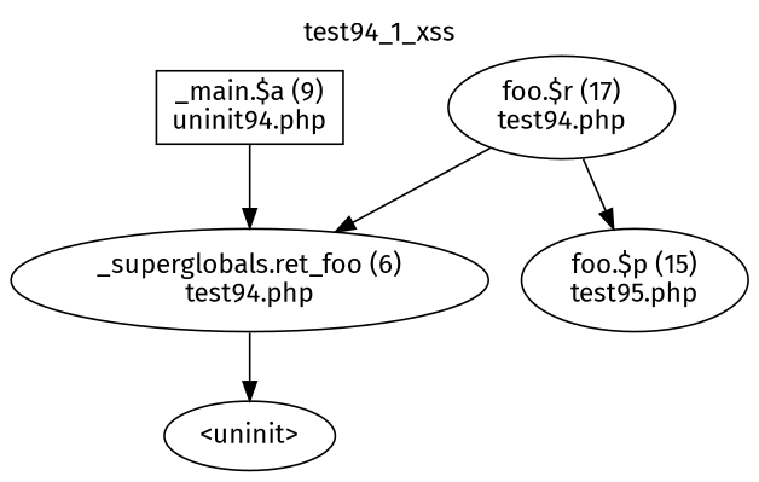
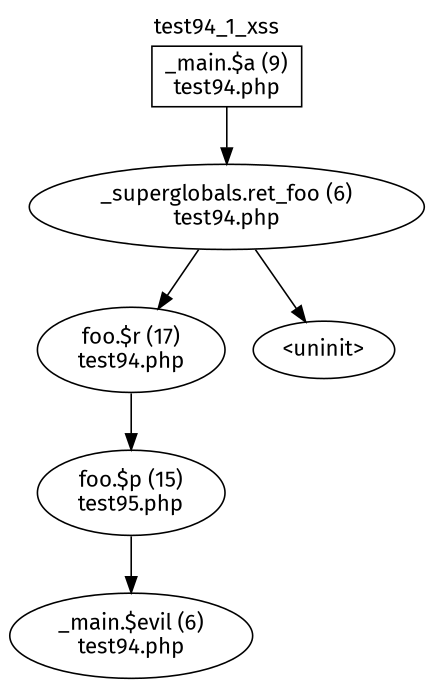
  digraph {
    fontname="Fira Sans"
    label=test94_1_xss
    labelloc=t
    node [fontname="Fira Sans" shape=ellipse]
    edge [fontname="Fira Sans"]
-   n1 [label="_main.$a (9)\nuninit94.php" shape=box]
+   n1 [label="_main.$a (9)\ntest94.php" shape=box]
    n2 [label="_superglobals.ret_foo (6)\ntest94.php"]
    n3 [label="foo.$r (17)\ntest94.php"]
    n4 [label="<uninit>"]
    n5 [label="foo.$p (15)\ntest95.php"]
+   n6 [label="_main.$evil (6)\ntest94.php"]
    n1 -> n2
-   n3 -> n2
+   n2 -> n3
    n2 -> n4
    n3 -> n5
+   n5 -> n6
  }
